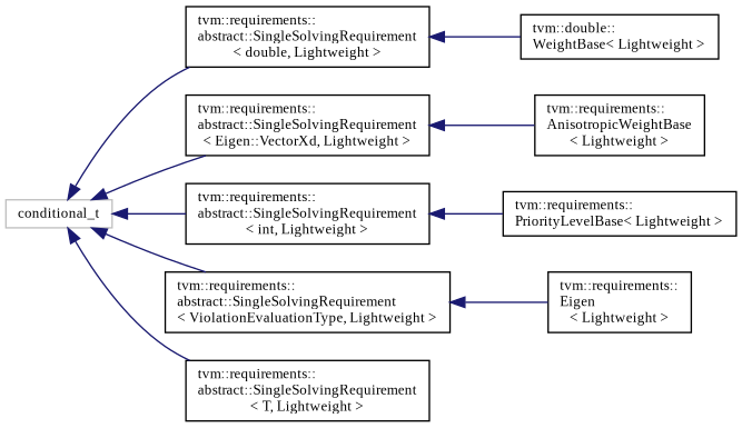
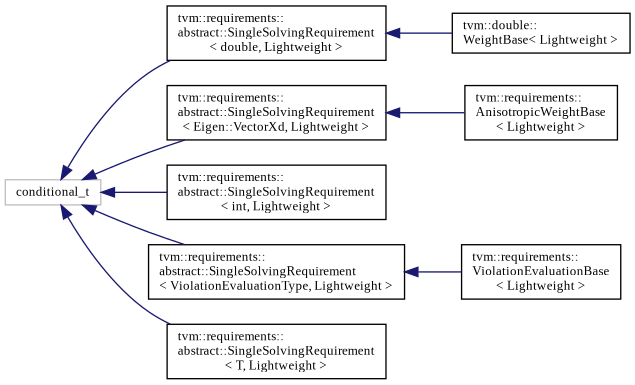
  digraph {
    fontname="Liberation Serif"
    rankdir=LR
    node [color=black fillcolor=white fontname="Liberation Serif" fontsize=10 shape=record style=filled]
    edge [color=midnightblue dir=back fontname="Liberation Serif" fontsize=10 labelfontname=Helvetica labelfontsize=10 style=solid]
    n1 [color=grey75 height=0.2 label=conditional_t width=0.4]
    n2 [height=0.2 label="tvm::requirements::\labstract::SingleSolvingRequirement\l\< double, Lightweight \>" width=0.4]
    n3 [height=0.2 label="tvm::requirements::\labstract::SingleSolvingRequirement\l\< Eigen::VectorXd, Lightweight \>" width=0.4]
    n4 [height=0.2 label="tvm::requirements::\labstract::SingleSolvingRequirement\l\< int, Lightweight \>" width=0.4]
    n5 [height=0.2 label="tvm::requirements::\labstract::SingleSolvingRequirement\l\< ViolationEvaluationType, Lightweight \>" width=0.4]
    n6 [height=0.2 label="tvm::requirements::\labstract::SingleSolvingRequirement\l\< T, Lightweight \>" width=0.4]
    n7 [height=0.2 label="tvm::double::\lWeightBase\< Lightweight \>" width=0.4]
    n8 [height=0.2 label="tvm::requirements::\lAnisotropicWeightBase\l\< Lightweight \>" width=0.4]
-   n9 [height=0.2 label="tvm::requirements::\lPriorityLevelBase\< Lightweight \>" width=0.4]
-   n10 [height=0.2 label="tvm::requirements::\lEigen\l\< Lightweight \>" width=0.4]
+   n10 [height=0.2 label="tvm::requirements::\lViolationEvaluationBase\l\< Lightweight \>" width=0.4]
    n1 -> n2
    n1 -> n3
    n1 -> n4
    n1 -> n5
    n1 -> n6
    n2 -> n7
    n3 -> n8
-   n4 -> n9
    n5 -> n10
  }
